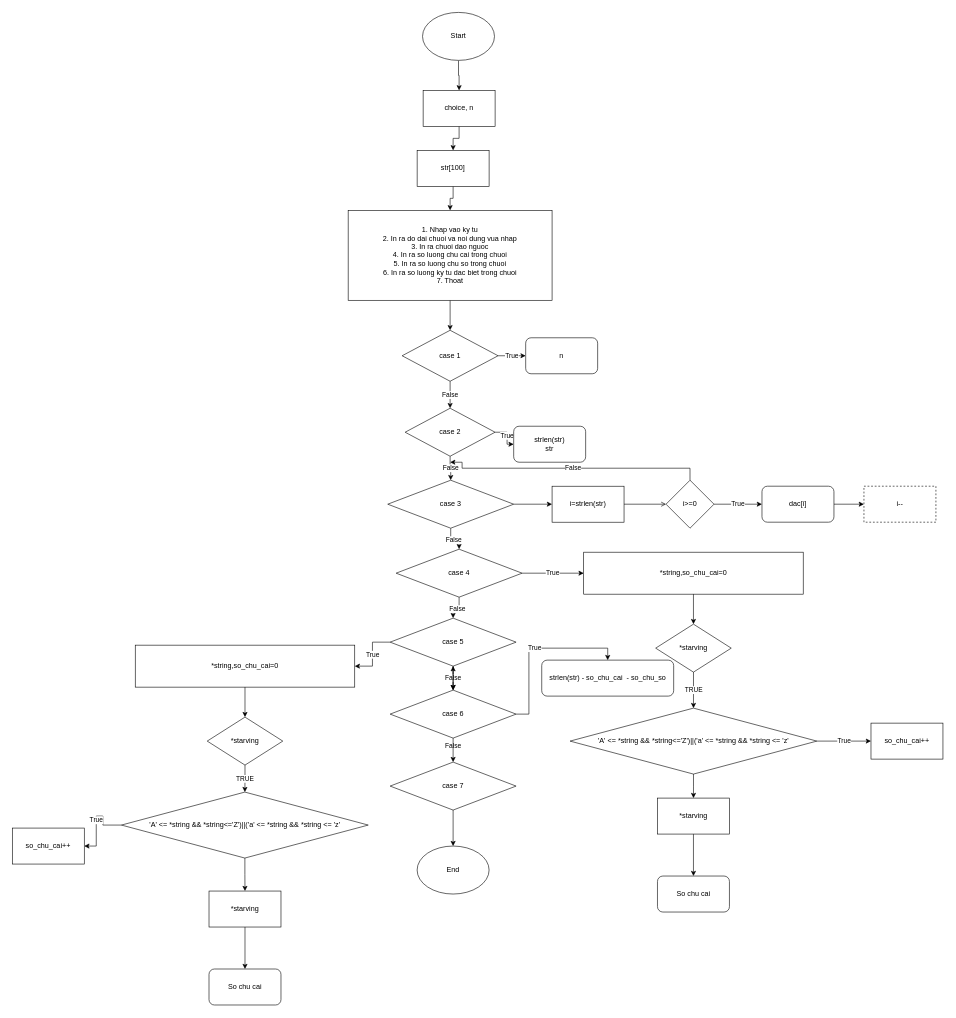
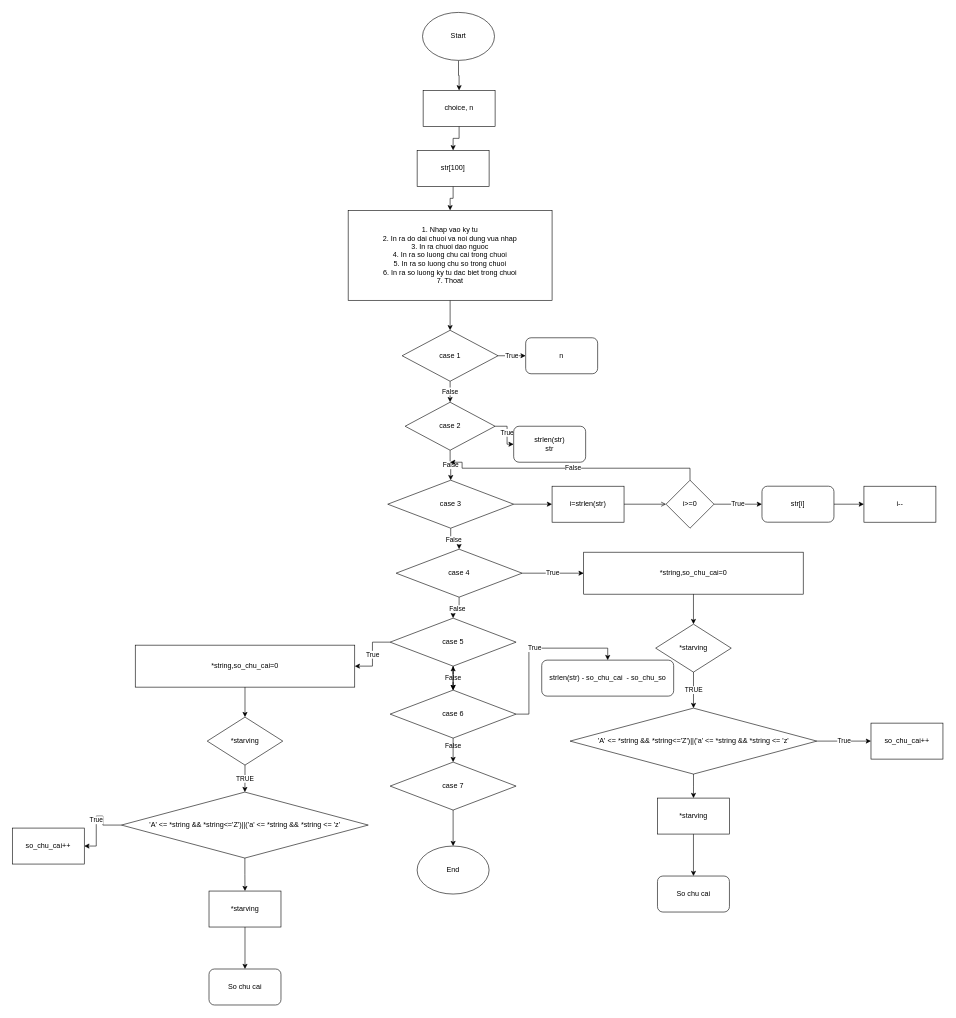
  <mxCell id="0" />
  <mxCell id="1" parent="0" />
  <mxCell id="2" style="edgeStyle=orthogonalEdgeStyle;rounded=0;orthogonalLoop=1;jettySize=auto;html=1;" edge="1" parent="1" source="3" target="46"><mxGeometry relative="1" as="geometry" /></mxCell>
  <mxCell id="3" value="Start" style="ellipse;whiteSpace=wrap;html=1;" vertex="1" parent="1"><mxGeometry x="704" y="20" width="120" height="80" as="geometry" /></mxCell>
  <mxCell id="4" value="" style="group" vertex="1" connectable="0" parent="1"><mxGeometry x="950" y="920" width="621.75" height="600" as="geometry" /></mxCell>
  <mxCell id="5" value="'A' &amp;lt;= *string &amp;amp;&amp;amp; *string&amp;lt;='Z')||('a' &amp;lt;= *string &amp;amp;&amp;amp; *string &amp;lt;= 'z'" style="rhombus;whiteSpace=wrap;html=1;rounded=0;" vertex="1" parent="4"><mxGeometry y="260" width="411.5" height="110" as="geometry" /></mxCell>
  <mxCell id="6" value="" style="group" vertex="1" connectable="0" parent="4"><mxGeometry x="22.75" width="599" height="600" as="geometry" /></mxCell>
  <mxCell id="7" value="*string,so_chu_cai=0" style="rounded=0;whiteSpace=wrap;html=1;" vertex="1" parent="6"><mxGeometry width="366" height="70" as="geometry" /></mxCell>
  <mxCell id="8" value="*starving" style="rhombus;whiteSpace=wrap;html=1;rounded=0;" vertex="1" parent="6"><mxGeometry x="120" y="120" width="126" height="80" as="geometry" /></mxCell>
  <mxCell id="9" value="" style="edgeStyle=orthogonalEdgeStyle;rounded=0;orthogonalLoop=1;jettySize=auto;html=1;" edge="1" parent="6" source="7" target="8"><mxGeometry relative="1" as="geometry" /></mxCell>
  <mxCell id="10" value="so_chu_cai++" style="rounded=0;whiteSpace=wrap;html=1;" vertex="1" parent="6"><mxGeometry x="479" y="285" width="120" height="60" as="geometry" /></mxCell>
  <mxCell id="11" value="So chu cai" style="rounded=1;whiteSpace=wrap;html=1;" vertex="1" parent="6"><mxGeometry x="123" y="540" width="120" height="60" as="geometry" /></mxCell>
  <mxCell id="12" style="edgeStyle=orthogonalEdgeStyle;rounded=0;orthogonalLoop=1;jettySize=auto;html=1;entryX=0.5;entryY=0;entryDx=0;entryDy=0;" edge="1" parent="6" source="13" target="11"><mxGeometry relative="1" as="geometry" /></mxCell>
  <mxCell id="13" value="*starving" style="whiteSpace=wrap;html=1;rounded=0;" vertex="1" parent="6"><mxGeometry x="123" y="410" width="120" height="60" as="geometry" /></mxCell>
  <mxCell id="14" value="strlen(str) - so_chu_cai&amp;nbsp; - so_chu_so" style="rounded=1;whiteSpace=wrap;html=1;" vertex="1" parent="6"><mxGeometry x="-70" y="180" width="220" height="60" as="geometry" /></mxCell>
  <mxCell id="15" value="TRUE" style="edgeStyle=orthogonalEdgeStyle;rounded=0;orthogonalLoop=1;jettySize=auto;html=1;" edge="1" parent="4" source="8" target="5"><mxGeometry relative="1" as="geometry" /></mxCell>
  <mxCell id="16" value="True" style="edgeStyle=orthogonalEdgeStyle;rounded=0;orthogonalLoop=1;jettySize=auto;html=1;entryX=0;entryY=0.5;entryDx=0;entryDy=0;" edge="1" parent="4" source="5" target="10"><mxGeometry relative="1" as="geometry" /></mxCell>
  <mxCell id="17" value="" style="edgeStyle=orthogonalEdgeStyle;rounded=0;orthogonalLoop=1;jettySize=auto;html=1;" edge="1" parent="4" source="5" target="13"><mxGeometry relative="1" as="geometry" /></mxCell>
  <mxCell id="18" style="edgeStyle=orthogonalEdgeStyle;rounded=0;orthogonalLoop=1;jettySize=auto;html=1;" edge="1" parent="1" source="19" target="22"><mxGeometry relative="1" as="geometry" /></mxCell>
  <mxCell id="19" value="1. Nhap vao ky tu&lt;br&gt;2. In ra do dai chuoi va noi dung vua nhap&lt;br&gt;3. In ra chuoi dao nguoc&lt;br&gt;4. In ra so luong chu cai trong chuoi&lt;br&gt;5. In ra so luong chu so trong chuoi&lt;br&gt;6. In ra so luong ky tu dac biet trong chuoi&lt;br&gt;7. Thoat" style="rounded=0;whiteSpace=wrap;html=1;" vertex="1" parent="1"><mxGeometry x="580" y="350" width="340" height="150" as="geometry" /></mxCell>
  <mxCell id="20" value="True" style="edgeStyle=orthogonalEdgeStyle;rounded=0;orthogonalLoop=1;jettySize=auto;html=1;" edge="1" parent="1" source="22" target="23"><mxGeometry relative="1" as="geometry" /></mxCell>
  <mxCell id="21" value="False" style="edgeStyle=orthogonalEdgeStyle;rounded=0;orthogonalLoop=1;jettySize=auto;html=1;" edge="1" parent="1" source="22" target="26"><mxGeometry relative="1" as="geometry" /></mxCell>
  <mxCell id="22" value="case 1" style="rhombus;whiteSpace=wrap;html=1;" vertex="1" parent="1"><mxGeometry x="670" y="550" width="160" height="85" as="geometry" /></mxCell>
  <mxCell id="23" value="n" style="rounded=1;whiteSpace=wrap;html=1;" vertex="1" parent="1"><mxGeometry x="876" y="562.5" width="120" height="60" as="geometry" /></mxCell>
  <mxCell id="24" value="True" style="edgeStyle=orthogonalEdgeStyle;rounded=0;orthogonalLoop=1;jettySize=auto;html=1;" edge="1" parent="1" source="26" target="27"><mxGeometry relative="1" as="geometry" /></mxCell>
  <mxCell id="25" value="False" style="edgeStyle=orthogonalEdgeStyle;rounded=0;orthogonalLoop=1;jettySize=auto;html=1;" edge="1" parent="1" source="26" target="30"><mxGeometry relative="1" as="geometry" /></mxCell>
- <mxCell id="26" value="case 2" style="rhombus;whiteSpace=wrap;html=1;" vertex="1" parent="1"><mxGeometry x="675" y="680" width="150" height="80" as="geometry" /></mxCell>
+ <mxCell id="26" value="case 2" style="rhombus;whiteSpace=wrap;html=1;" vertex="1" parent="1"><mxGeometry x="675" y="670" width="150" height="80" as="geometry" /></mxCell>
  <mxCell id="27" value="strlen(str)&lt;br&gt;str" style="rounded=1;whiteSpace=wrap;html=1;" vertex="1" parent="1"><mxGeometry x="856" y="710" width="120" height="60" as="geometry" /></mxCell>
  <mxCell id="28" value="False" style="edgeStyle=orthogonalEdgeStyle;rounded=0;orthogonalLoop=1;jettySize=auto;html=1;" edge="1" parent="1" source="30" target="33"><mxGeometry relative="1" as="geometry" /></mxCell>
  <mxCell id="29" style="edgeStyle=orthogonalEdgeStyle;rounded=0;orthogonalLoop=1;jettySize=auto;html=1;" edge="1" parent="1" source="30" target="53"><mxGeometry relative="1" as="geometry" /></mxCell>
  <mxCell id="30" value="case 3" style="rhombus;whiteSpace=wrap;html=1;" vertex="1" parent="1"><mxGeometry x="646" y="800" width="210" height="80" as="geometry" /></mxCell>
  <mxCell id="31" value="False" style="edgeStyle=orthogonalEdgeStyle;rounded=0;orthogonalLoop=1;jettySize=auto;html=1;" edge="1" parent="1" source="33" target="37"><mxGeometry relative="1" as="geometry" /></mxCell>
  <mxCell id="32" value="True" style="edgeStyle=orthogonalEdgeStyle;rounded=0;orthogonalLoop=1;jettySize=auto;html=1;entryX=0;entryY=0.5;entryDx=0;entryDy=0;" edge="1" parent="1" source="33" target="7"><mxGeometry relative="1" as="geometry" /></mxCell>
  <mxCell id="33" value="case 4" style="rhombus;whiteSpace=wrap;html=1;" vertex="1" parent="1"><mxGeometry x="660" y="915" width="210" height="80" as="geometry" /></mxCell>
  <mxCell id="34" value="False" style="edgeStyle=orthogonalEdgeStyle;rounded=0;orthogonalLoop=1;jettySize=auto;html=1;" edge="1" parent="1" source="37" target="42"><mxGeometry relative="1" as="geometry" /></mxCell>
  <mxCell id="35" style="edgeStyle=orthogonalEdgeStyle;rounded=0;orthogonalLoop=1;jettySize=auto;html=1;" edge="1" parent="1" source="37" target="42"><mxGeometry relative="1" as="geometry" /></mxCell>
  <mxCell id="36" value="True" style="edgeStyle=orthogonalEdgeStyle;rounded=0;orthogonalLoop=1;jettySize=auto;html=1;entryX=1;entryY=0.5;entryDx=0;entryDy=0;" edge="1" parent="1" source="37" target="61"><mxGeometry relative="1" as="geometry" /></mxCell>
  <mxCell id="37" value="case 5" style="rhombus;whiteSpace=wrap;html=1;" vertex="1" parent="1"><mxGeometry x="650" y="1030" width="210" height="80" as="geometry" /></mxCell>
  <mxCell id="38" value="&#10;&lt;span style=&quot;color: rgb(0, 0, 0); font-family: Helvetica; font-size: 11px; font-style: normal; font-variant-ligatures: normal; font-variant-caps: normal; font-weight: 400; letter-spacing: normal; orphans: 2; text-align: center; text-indent: 0px; text-transform: none; widows: 2; word-spacing: 0px; -webkit-text-stroke-width: 0px; background-color: rgb(255, 255, 255); text-decoration-thickness: initial; text-decoration-style: initial; text-decoration-color: initial; float: none; display: inline !important;&quot;&gt;False&lt;/span&gt;&#10;&#10;" style="edgeStyle=orthogonalEdgeStyle;rounded=0;orthogonalLoop=1;jettySize=auto;html=1;entryX=0.5;entryY=0;entryDx=0;entryDy=0;" edge="1" parent="1" source="42"><mxGeometry relative="1" as="geometry"><mxPoint x="755" y="1270" as="targetPoint" /></mxGeometry></mxCell>
  <mxCell id="39" style="edgeStyle=orthogonalEdgeStyle;rounded=0;orthogonalLoop=1;jettySize=auto;html=1;entryX=0.5;entryY=0;entryDx=0;entryDy=0;" edge="1" parent="1" source="42" target="44"><mxGeometry relative="1" as="geometry" /></mxCell>
  <mxCell id="40" value="" style="edgeStyle=orthogonalEdgeStyle;rounded=0;orthogonalLoop=1;jettySize=auto;html=1;" edge="1" parent="1" source="42" target="37"><mxGeometry relative="1" as="geometry" /></mxCell>
  <mxCell id="41" value="True" style="edgeStyle=orthogonalEdgeStyle;rounded=0;orthogonalLoop=1;jettySize=auto;html=1;entryX=0.5;entryY=0;entryDx=0;entryDy=0;" edge="1" parent="1" source="42" target="14"><mxGeometry relative="1" as="geometry" /></mxCell>
  <mxCell id="42" value="case 6" style="rhombus;whiteSpace=wrap;html=1;" vertex="1" parent="1"><mxGeometry x="650" y="1150" width="210" height="80" as="geometry" /></mxCell>
  <mxCell id="43" style="edgeStyle=orthogonalEdgeStyle;rounded=0;orthogonalLoop=1;jettySize=auto;html=1;" edge="1" parent="1" source="44" target="68"><mxGeometry relative="1" as="geometry"><mxPoint x="755" y="1430" as="targetPoint" /></mxGeometry></mxCell>
  <mxCell id="44" value="case 7" style="rhombus;whiteSpace=wrap;html=1;" vertex="1" parent="1"><mxGeometry x="650" y="1270" width="210" height="80" as="geometry" /></mxCell>
  <mxCell id="45" style="edgeStyle=orthogonalEdgeStyle;rounded=0;orthogonalLoop=1;jettySize=auto;html=1;entryX=0.5;entryY=0;entryDx=0;entryDy=0;" edge="1" parent="1" source="46" target="48"><mxGeometry relative="1" as="geometry" /></mxCell>
  <mxCell id="46" value="choice, n" style="rounded=0;whiteSpace=wrap;html=1;" vertex="1" parent="1"><mxGeometry x="705" y="150" width="120" height="60" as="geometry" /></mxCell>
  <mxCell id="47" style="edgeStyle=orthogonalEdgeStyle;rounded=0;orthogonalLoop=1;jettySize=auto;html=1;entryX=0.5;entryY=0;entryDx=0;entryDy=0;" edge="1" parent="1" source="48" target="19"><mxGeometry relative="1" as="geometry" /></mxCell>
  <mxCell id="48" value="str[100]" style="rounded=0;whiteSpace=wrap;html=1;" vertex="1" parent="1"><mxGeometry x="695" y="250" width="120" height="60" as="geometry" /></mxCell>
  <mxCell id="49" value="True" style="edgeStyle=orthogonalEdgeStyle;rounded=0;orthogonalLoop=1;jettySize=auto;html=1;" edge="1" parent="1" source="51" target="55"><mxGeometry relative="1" as="geometry"><mxPoint x="1270" y="840" as="targetPoint" /></mxGeometry></mxCell>
  <mxCell id="50" value="False" style="edgeStyle=orthogonalEdgeStyle;rounded=0;orthogonalLoop=1;jettySize=auto;html=1;" edge="1" parent="1" source="51"><mxGeometry relative="1" as="geometry"><mxPoint x="750" y="770" as="targetPoint" /><Array as="points"><mxPoint x="1150" y="780" /><mxPoint x="770" y="780" /><mxPoint x="770" y="770" /></Array></mxGeometry></mxCell>
  <mxCell id="51" value="i&amp;gt;=0" style="rhombus;whiteSpace=wrap;html=1;" vertex="1" parent="1"><mxGeometry x="1110" y="800" width="80" height="80" as="geometry" /></mxCell>
  <mxCell id="52" style="edgeStyle=orthogonalEdgeStyle;rounded=0;orthogonalLoop=1;jettySize=auto;html=1;endArrow=open;" edge="1" parent="1" source="53" target="51"><mxGeometry relative="1" as="geometry" /></mxCell>
  <mxCell id="53" value="i=strlen(str)" style="rounded=0;whiteSpace=wrap;html=1;" vertex="1" parent="1"><mxGeometry x="920" y="810" width="120" height="60" as="geometry" /></mxCell>
  <mxCell id="54" style="edgeStyle=orthogonalEdgeStyle;rounded=0;orthogonalLoop=1;jettySize=auto;html=1;entryX=0;entryY=0.5;entryDx=0;entryDy=0;" edge="1" parent="1" source="55" target="56"><mxGeometry relative="1" as="geometry" /></mxCell>
- <mxCell id="55" value="dac[i]" style="rounded=1;whiteSpace=wrap;html=1;" vertex="1" parent="1"><mxGeometry x="1270" y="810" width="120" height="60" as="geometry" /></mxCell>
- <mxCell id="56" value="i--" style="rounded=0;whiteSpace=wrap;html=1;dashed=1;" vertex="1" parent="1"><mxGeometry x="1440" y="810" width="120" height="60" as="geometry" /></mxCell>
+ <mxCell id="55" value="str[i]" style="rounded=1;whiteSpace=wrap;html=1;" vertex="1" parent="1"><mxGeometry x="1270" y="810" width="120" height="60" as="geometry" /></mxCell>
+ <mxCell id="56" value="i--" style="rounded=0;whiteSpace=wrap;html=1;" vertex="1" parent="1"><mxGeometry x="1440" y="810" width="120" height="60" as="geometry" /></mxCell>
  <mxCell id="57" value="'A' &amp;lt;= *string &amp;amp;&amp;amp; *string&amp;lt;='Z')||('a' &amp;lt;= *string &amp;amp;&amp;amp; *string &amp;lt;= 'z'" style="rhombus;whiteSpace=wrap;html=1;rounded=0;" vertex="1" parent="1"><mxGeometry x="202" y="1320" width="411.5" height="110" as="geometry" /></mxCell>
  <mxCell id="58" value="TRUE" style="edgeStyle=orthogonalEdgeStyle;rounded=0;orthogonalLoop=1;jettySize=auto;html=1;" edge="1" parent="1" source="62" target="57"><mxGeometry relative="1" as="geometry" /></mxCell>
  <mxCell id="59" value="True" style="edgeStyle=orthogonalEdgeStyle;rounded=0;orthogonalLoop=1;jettySize=auto;html=1;entryX=1;entryY=0.5;entryDx=0;entryDy=0;" edge="1" parent="1" source="57" target="64"><mxGeometry relative="1" as="geometry"><Array as="points"><mxPoint x="171" y="1375" /><mxPoint x="171" y="1360" /><mxPoint x="160" y="1360" /><mxPoint x="160" y="1410" /></Array></mxGeometry></mxCell>
  <mxCell id="60" value="" style="edgeStyle=orthogonalEdgeStyle;rounded=0;orthogonalLoop=1;jettySize=auto;html=1;" edge="1" parent="1" source="57" target="67"><mxGeometry relative="1" as="geometry" /></mxCell>
  <mxCell id="61" value="*string,so_chu_cai=0" style="rounded=0;whiteSpace=wrap;html=1;" vertex="1" parent="1"><mxGeometry x="225" y="1075" width="366" height="70" as="geometry" /></mxCell>
  <mxCell id="62" value="*starving" style="rhombus;whiteSpace=wrap;html=1;rounded=0;" vertex="1" parent="1"><mxGeometry x="345" y="1195" width="126" height="80" as="geometry" /></mxCell>
  <mxCell id="63" value="" style="edgeStyle=orthogonalEdgeStyle;rounded=0;orthogonalLoop=1;jettySize=auto;html=1;" edge="1" parent="1" source="61" target="62"><mxGeometry relative="1" as="geometry" /></mxCell>
  <mxCell id="64" value="so_chu_cai++" style="rounded=0;whiteSpace=wrap;html=1;" vertex="1" parent="1"><mxGeometry x="20" y="1380" width="120" height="60" as="geometry" /></mxCell>
  <mxCell id="65" value="So chu cai" style="rounded=1;whiteSpace=wrap;html=1;" vertex="1" parent="1"><mxGeometry x="348" y="1615" width="120" height="60" as="geometry" /></mxCell>
  <mxCell id="66" style="edgeStyle=orthogonalEdgeStyle;rounded=0;orthogonalLoop=1;jettySize=auto;html=1;entryX=0.5;entryY=0;entryDx=0;entryDy=0;" edge="1" parent="1" source="67" target="65"><mxGeometry relative="1" as="geometry" /></mxCell>
  <mxCell id="67" value="*starving" style="whiteSpace=wrap;html=1;rounded=0;" vertex="1" parent="1"><mxGeometry x="348" y="1485" width="120" height="60" as="geometry" /></mxCell>
  <mxCell id="68" value="End" style="ellipse;whiteSpace=wrap;html=1;" vertex="1" parent="1"><mxGeometry x="695" y="1410" width="120" height="80" as="geometry" /></mxCell>
